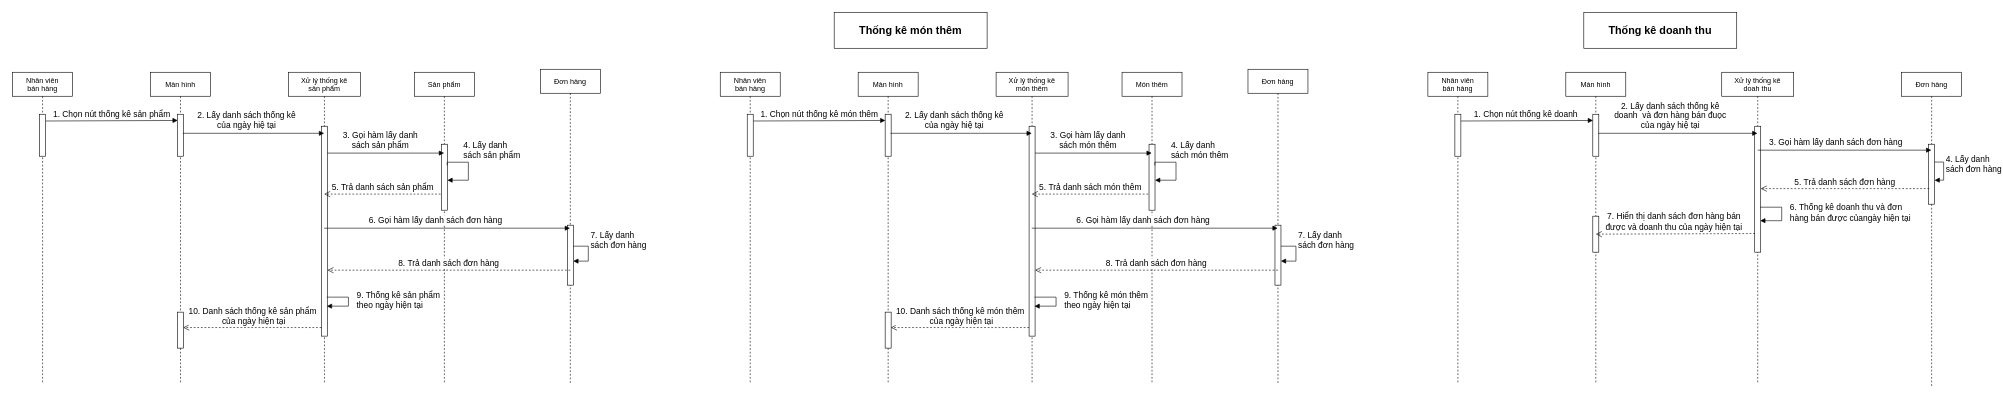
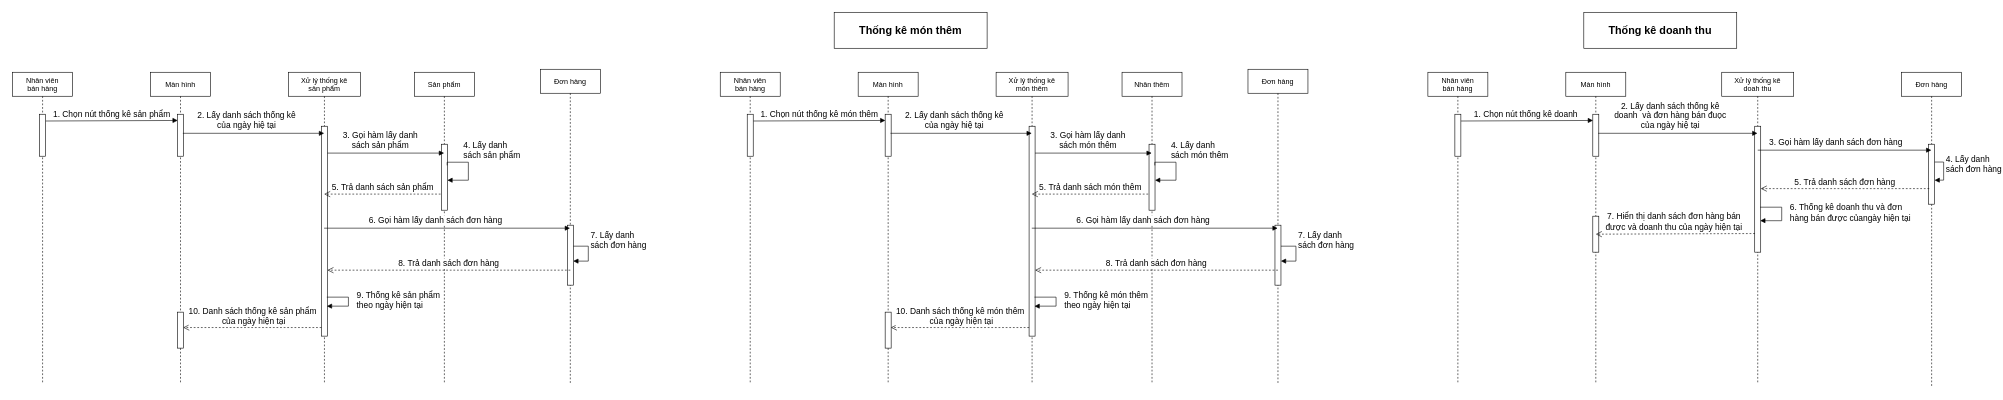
  <mxCell id="0" />
  <mxCell id="1" parent="0" />
  <mxCell id="2" value="Nhân viên &#10;bán hàng" style="shape=umlLifeline;perimeter=lifelinePerimeter;container=1;collapsible=0;recursiveResize=0;rounded=0;shadow=0;strokeWidth=1;" parent="1" vertex="1"><mxGeometry x="20" y="120" width="100" height="520" as="geometry" /></mxCell>
  <mxCell id="3" value="" style="points=[];perimeter=orthogonalPerimeter;rounded=0;shadow=0;strokeWidth=1;" parent="2" vertex="1"><mxGeometry x="45" y="70" width="10" height="70" as="geometry" /></mxCell>
  <mxCell id="4" value="Màn hình" style="shape=umlLifeline;perimeter=lifelinePerimeter;container=1;collapsible=0;recursiveResize=0;rounded=0;shadow=0;strokeWidth=1;" parent="1" vertex="1"><mxGeometry x="250" y="120" width="100" height="520" as="geometry" /></mxCell>
  <mxCell id="5" value="" style="points=[];perimeter=orthogonalPerimeter;rounded=0;shadow=0;strokeWidth=1;" parent="4" vertex="1"><mxGeometry x="45" y="70" width="10" height="70" as="geometry" /></mxCell>
  <mxCell id="6" value="" style="html=1;points=[];perimeter=orthogonalPerimeter;fontSize=12;" parent="4" vertex="1"><mxGeometry x="45" y="400" width="10" height="60" as="geometry" /></mxCell>
  <mxCell id="7" value="Xử lý thống kê&#10;sản phẩm" style="shape=umlLifeline;perimeter=lifelinePerimeter;container=1;collapsible=0;recursiveResize=0;rounded=0;shadow=0;strokeWidth=1;" parent="1" vertex="1"><mxGeometry x="480" y="120" width="120" height="520" as="geometry" /></mxCell>
  <mxCell id="8" value="" style="points=[];perimeter=orthogonalPerimeter;rounded=0;shadow=0;strokeWidth=1;" parent="7" vertex="1"><mxGeometry x="55" y="90" width="10" height="350" as="geometry" /></mxCell>
  <mxCell id="9" value="&lt;font style=&quot;font-size: 14px&quot;&gt;9. Thống kê sản phẩm &lt;br&gt;theo ngày hiện tại&lt;/font&gt;" style="edgeStyle=orthogonalEdgeStyle;html=1;align=left;spacingLeft=2;endArrow=block;rounded=0;fontSize=12;" parent="7" edge="1"><mxGeometry x="-0.052" y="10" relative="1" as="geometry"><mxPoint x="64" y="375" as="sourcePoint" /><Array as="points"><mxPoint x="100" y="375" /><mxPoint x="100" y="390" /></Array><mxPoint x="64" y="390" as="targetPoint" /><mxPoint as="offset" /></mxGeometry></mxCell>
  <mxCell id="10" value="Sản phẩm" style="shape=umlLifeline;perimeter=lifelinePerimeter;container=1;collapsible=0;recursiveResize=0;rounded=0;shadow=0;strokeWidth=1;" parent="1" vertex="1"><mxGeometry x="690" y="120" width="100" height="520" as="geometry" /></mxCell>
  <mxCell id="11" value="" style="html=1;points=[];perimeter=orthogonalPerimeter;fontSize=12;" parent="10" vertex="1"><mxGeometry x="45" y="120" width="10" height="110" as="geometry" /></mxCell>
  <mxCell id="12" value="&lt;span style=&quot;font-size: 14px&quot;&gt;4. Lấy danh &lt;br&gt;sách sản phẩm&lt;/span&gt;" style="edgeStyle=orthogonalEdgeStyle;html=1;align=left;spacingLeft=2;endArrow=block;rounded=0;fontSize=12;exitX=0.962;exitY=0.321;exitDx=0;exitDy=0;exitPerimeter=0;" parent="10" source="11" edge="1"><mxGeometry x="-0.453" y="20" relative="1" as="geometry"><mxPoint x="60.0" y="320" as="sourcePoint" /><Array as="points"><mxPoint x="55" y="150" /><mxPoint x="90" y="150" /><mxPoint x="90" y="180" /><mxPoint x="56" y="180" /></Array><mxPoint x="55" y="180" as="targetPoint" /><mxPoint as="offset" /></mxGeometry></mxCell>
  <mxCell id="13" value="&lt;span style=&quot;font-size: 14px&quot;&gt;2. Lấy danh sách thống kê &lt;br&gt;của ngày hiệ tại&lt;/span&gt;" style="html=1;verticalAlign=bottom;endArrow=block;rounded=0;fontSize=12;exitX=0.893;exitY=0.454;exitDx=0;exitDy=0;exitPerimeter=0;" parent="1" source="5" target="7" edge="1"><mxGeometry x="-0.1" y="2" width="80" relative="1" as="geometry"><mxPoint x="380" y="310" as="sourcePoint" /><mxPoint x="460" y="310" as="targetPoint" /><mxPoint as="offset" /></mxGeometry></mxCell>
  <mxCell id="14" value="&lt;font style=&quot;font-size: 14px&quot;&gt;1. Chọn nút thống kê sản phẩm&lt;/font&gt;" style="html=1;verticalAlign=bottom;endArrow=block;rounded=0;fontSize=12;entryX=0.033;entryY=0.148;entryDx=0;entryDy=0;entryPerimeter=0;exitX=1.033;exitY=0.161;exitDx=0;exitDy=0;exitPerimeter=0;" parent="1" source="3" target="5" edge="1"><mxGeometry width="80" relative="1" as="geometry"><mxPoint x="10" y="203" as="sourcePoint" /><mxPoint x="550" y="230" as="targetPoint" /></mxGeometry></mxCell>
  <mxCell id="15" value="Đơn hàng" style="shape=umlLifeline;perimeter=lifelinePerimeter;container=1;collapsible=0;recursiveResize=0;rounded=0;shadow=0;strokeWidth=1;" parent="1" vertex="1"><mxGeometry x="900" y="115" width="100" height="525" as="geometry" /></mxCell>
  <mxCell id="16" value="&lt;font style=&quot;font-size: 14px&quot;&gt;7. Lấy danh &lt;br&gt;sách đơn hàng&lt;/font&gt;" style="edgeStyle=orthogonalEdgeStyle;html=1;align=left;spacingLeft=2;endArrow=block;rounded=0;entryX=0.986;entryY=0.599;fontSize=12;entryDx=0;entryDy=0;entryPerimeter=0;" parent="15" target="17" edge="1"><mxGeometry x="-0.053" y="-10" relative="1" as="geometry"><mxPoint x="50" y="310" as="sourcePoint" /><Array as="points"><mxPoint x="50" y="295" /><mxPoint x="80" y="295" /><mxPoint x="80" y="320" /></Array><mxPoint x="55" y="330" as="targetPoint" /><mxPoint x="10" y="-10" as="offset" /></mxGeometry></mxCell>
  <mxCell id="17" value="" style="html=1;points=[];perimeter=orthogonalPerimeter;fontSize=12;" parent="15" vertex="1"><mxGeometry x="45" y="260" width="10" height="100" as="geometry" /></mxCell>
  <mxCell id="18" value="&lt;span style=&quot;font-size: 14px&quot;&gt;3. Gọi hàm lấy danh &lt;br&gt;sách sản phẩm&lt;/span&gt;" style="html=1;verticalAlign=bottom;endArrow=block;rounded=0;fontSize=12;exitX=1;exitY=0.128;exitDx=0;exitDy=0;exitPerimeter=0;" parent="1" source="8" target="10" edge="1"><mxGeometry x="-0.1" y="2" width="80" relative="1" as="geometry"><mxPoint x="313.93" y="231.78" as="sourcePoint" /><mxPoint x="549.5" y="231.78" as="targetPoint" /><mxPoint as="offset" /></mxGeometry></mxCell>
  <mxCell id="19" value="&lt;font style=&quot;font-size: 14px&quot;&gt;5.&amp;nbsp;Trả danh sách sản phẩm&lt;/font&gt;" style="html=1;verticalAlign=bottom;endArrow=open;dashed=1;endSize=8;rounded=0;fontSize=12;exitX=-0.141;exitY=0.756;exitDx=0;exitDy=0;exitPerimeter=0;" parent="1" source="11" target="7" edge="1"><mxGeometry relative="1" as="geometry"><mxPoint x="744.86" y="480.8" as="sourcePoint" /><mxPoint x="550" y="479.8" as="targetPoint" /></mxGeometry></mxCell>
  <mxCell id="20" value="&lt;span style=&quot;font-size: 14px&quot;&gt;6. Gọi hàm lấy danh sách đơn hàng&lt;/span&gt;" style="html=1;verticalAlign=bottom;endArrow=block;rounded=0;fontSize=12;" parent="1" source="7" target="15" edge="1"><mxGeometry x="-0.1" y="2" width="80" relative="1" as="geometry"><mxPoint x="550" y="400" as="sourcePoint" /><mxPoint x="749.5" y="265.25" as="targetPoint" /><mxPoint as="offset" /></mxGeometry></mxCell>
  <mxCell id="21" value="&lt;font style=&quot;font-size: 14px&quot;&gt;8.&amp;nbsp;Trả danh sách đơn hàng&lt;/font&gt;" style="html=1;verticalAlign=bottom;endArrow=open;dashed=1;endSize=8;rounded=0;fontSize=12;" parent="1" target="8" edge="1"><mxGeometry relative="1" as="geometry"><mxPoint x="950" y="450" as="sourcePoint" /><mxPoint x="549.5" y="333.16" as="targetPoint" /></mxGeometry></mxCell>
  <mxCell id="22" value="&lt;span style=&quot;font-size: 14px&quot;&gt;10. Danh sách thống kê sản phẩm&lt;br&gt;&amp;nbsp;của ngày hiện tại&lt;/span&gt;" style="html=1;verticalAlign=bottom;endArrow=open;dashed=1;endSize=8;rounded=0;fontSize=12;entryX=0.95;entryY=0.428;entryDx=0;entryDy=0;entryPerimeter=0;" parent="1" source="8" target="6" edge="1"><mxGeometry relative="1" as="geometry"><mxPoint x="743.59" y="333.16" as="sourcePoint" /><mxPoint x="549.667" y="333.16" as="targetPoint" /></mxGeometry></mxCell>
  <mxCell id="23" value="Nhân viên &#10;bán hàng" style="shape=umlLifeline;perimeter=lifelinePerimeter;container=1;collapsible=0;recursiveResize=0;rounded=0;shadow=0;strokeWidth=1;" parent="1" vertex="1"><mxGeometry x="2380" y="120" width="100" height="520" as="geometry" /></mxCell>
  <mxCell id="24" value="" style="points=[];perimeter=orthogonalPerimeter;rounded=0;shadow=0;strokeWidth=1;" parent="23" vertex="1"><mxGeometry x="45" y="70" width="10" height="70" as="geometry" /></mxCell>
  <mxCell id="25" value="Màn hình" style="shape=umlLifeline;perimeter=lifelinePerimeter;container=1;collapsible=0;recursiveResize=0;rounded=0;shadow=0;strokeWidth=1;" parent="1" vertex="1"><mxGeometry x="2610" y="120" width="100" height="520" as="geometry" /></mxCell>
  <mxCell id="26" value="" style="points=[];perimeter=orthogonalPerimeter;rounded=0;shadow=0;strokeWidth=1;" parent="25" vertex="1"><mxGeometry x="45" y="70" width="10" height="70" as="geometry" /></mxCell>
  <mxCell id="27" value="" style="html=1;points=[];perimeter=orthogonalPerimeter;fontSize=12;" parent="25" vertex="1"><mxGeometry x="45" y="240" width="10" height="60" as="geometry" /></mxCell>
  <mxCell id="28" value="Xử lý thống kê&#10;doah thu" style="shape=umlLifeline;perimeter=lifelinePerimeter;container=1;collapsible=0;recursiveResize=0;rounded=0;shadow=0;strokeWidth=1;" parent="1" vertex="1"><mxGeometry x="2870" y="120" width="120" height="520" as="geometry" /></mxCell>
  <mxCell id="29" value="" style="points=[];perimeter=orthogonalPerimeter;rounded=0;shadow=0;strokeWidth=1;" parent="28" vertex="1"><mxGeometry x="55" y="90" width="10" height="210" as="geometry" /></mxCell>
  <mxCell id="30" value="&lt;font style=&quot;font-size: 14px&quot;&gt;6. Thống kê doanh thu và đơn &lt;br&gt;hàng bán được củangày hiện tại&lt;/font&gt;" style="edgeStyle=orthogonalEdgeStyle;html=1;align=left;spacingLeft=2;endArrow=block;rounded=0;fontSize=12;entryX=0.914;entryY=0.75;entryDx=0;entryDy=0;entryPerimeter=0;" parent="28" target="29" edge="1"><mxGeometry x="-0.052" y="10" relative="1" as="geometry"><mxPoint x="64" y="225" as="sourcePoint" /><Array as="points"><mxPoint x="64" y="225" /><mxPoint x="100" y="225" /><mxPoint x="100" y="247" /></Array><mxPoint x="64" y="390" as="targetPoint" /><mxPoint as="offset" /></mxGeometry></mxCell>
  <mxCell id="31" value="&lt;span style=&quot;font-size: 14px&quot;&gt;2. Lấy danh sách thống kê &lt;br&gt;doanh&amp;nbsp; và đơn hàng bán đuọc&lt;br&gt;của ngày hiệ tại&lt;/span&gt;" style="html=1;verticalAlign=bottom;endArrow=block;rounded=0;fontSize=12;exitX=0.893;exitY=0.454;exitDx=0;exitDy=0;exitPerimeter=0;" parent="1" source="26" target="28" edge="1"><mxGeometry x="-0.1" y="2" width="80" relative="1" as="geometry"><mxPoint x="2740" y="310" as="sourcePoint" /><mxPoint x="2820" y="310" as="targetPoint" /><mxPoint as="offset" /></mxGeometry></mxCell>
  <mxCell id="32" value="&lt;b&gt;&lt;font style=&quot;font-size: 18px&quot;&gt;Thống kê doanh thu&lt;/font&gt;&lt;/b&gt;" style="rounded=0;whiteSpace=wrap;html=1;fontSize=12;" parent="1" vertex="1"><mxGeometry x="2640" y="20" width="255" height="60" as="geometry" /></mxCell>
  <mxCell id="33" value="&lt;font style=&quot;font-size: 14px&quot;&gt;1. Chọn nút thống kê doanh&amp;nbsp;&lt;/font&gt;" style="html=1;verticalAlign=bottom;endArrow=block;rounded=0;fontSize=12;entryX=0.033;entryY=0.148;entryDx=0;entryDy=0;entryPerimeter=0;exitX=1.033;exitY=0.161;exitDx=0;exitDy=0;exitPerimeter=0;" parent="1" source="24" target="26" edge="1"><mxGeometry width="80" relative="1" as="geometry"><mxPoint x="2370" y="203" as="sourcePoint" /><mxPoint x="2910" y="230" as="targetPoint" /></mxGeometry></mxCell>
  <mxCell id="34" value="Đơn hàng" style="shape=umlLifeline;perimeter=lifelinePerimeter;container=1;collapsible=0;recursiveResize=0;rounded=0;shadow=0;strokeWidth=1;" parent="1" vertex="1"><mxGeometry x="3170" y="120" width="100" height="525" as="geometry" /></mxCell>
  <mxCell id="35" value="&lt;font style=&quot;font-size: 14px&quot;&gt;4. Lấy danh &lt;br&gt;sách đơn hàng&lt;/font&gt;" style="edgeStyle=orthogonalEdgeStyle;html=1;align=left;spacingLeft=2;endArrow=block;rounded=0;entryX=0.986;entryY=0.599;fontSize=12;entryDx=0;entryDy=0;entryPerimeter=0;exitX=0.886;exitY=0.297;exitDx=0;exitDy=0;exitPerimeter=0;" parent="34" source="36" target="36" edge="1"><mxGeometry x="-0.053" y="-10" relative="1" as="geometry"><mxPoint x="50" y="310" as="sourcePoint" /><Array as="points"><mxPoint x="70" y="150" /><mxPoint x="70" y="180" /></Array><mxPoint x="55" y="330" as="targetPoint" /><mxPoint x="10" y="-10" as="offset" /></mxGeometry></mxCell>
  <mxCell id="36" value="" style="html=1;points=[];perimeter=orthogonalPerimeter;fontSize=12;" parent="34" vertex="1"><mxGeometry x="45" y="120" width="10" height="100" as="geometry" /></mxCell>
  <mxCell id="37" value="&lt;span style=&quot;font-size: 14px&quot;&gt;3. Gọi hàm lấy danh sách đơn hàng&lt;/span&gt;" style="html=1;verticalAlign=bottom;endArrow=block;rounded=0;fontSize=12;exitX=0.5;exitY=0.19;exitDx=0;exitDy=0;exitPerimeter=0;" parent="1" source="29" target="34" edge="1"><mxGeometry x="-0.1" y="2" width="80" relative="1" as="geometry"><mxPoint x="2910" y="400" as="sourcePoint" /><mxPoint x="3109.5" y="265.25" as="targetPoint" /><mxPoint as="offset" /></mxGeometry></mxCell>
  <mxCell id="38" value="&lt;font style=&quot;font-size: 14px&quot;&gt;5.&amp;nbsp;Trả danh sách đơn hàng&lt;/font&gt;" style="html=1;verticalAlign=bottom;endArrow=open;dashed=1;endSize=8;rounded=0;fontSize=12;exitX=0.1;exitY=0.74;exitDx=0;exitDy=0;exitPerimeter=0;" parent="1" source="36" target="29" edge="1"><mxGeometry relative="1" as="geometry"><mxPoint x="3310" y="450" as="sourcePoint" /><mxPoint x="2909.5" y="333.16" as="targetPoint" /></mxGeometry></mxCell>
  <mxCell id="39" value="&lt;span style=&quot;font-size: 14px&quot;&gt;7. Hiển thị danh sách đơn hàng bán&amp;nbsp;&lt;br&gt;được và doanh thu của ngày hiện tại&amp;nbsp;&lt;br&gt;&lt;/span&gt;" style="html=1;verticalAlign=bottom;endArrow=open;dashed=1;endSize=8;rounded=0;fontSize=12;exitX=0.033;exitY=0.852;exitDx=0;exitDy=0;exitPerimeter=0;" parent="1" source="29" edge="1"><mxGeometry relative="1" as="geometry"><mxPoint x="3103.59" y="333.16" as="sourcePoint" /><mxPoint x="2660" y="390" as="targetPoint" /></mxGeometry></mxCell>
  <mxCell id="40" value="Nhân viên &#10;bán hàng" style="shape=umlLifeline;perimeter=lifelinePerimeter;container=1;collapsible=0;recursiveResize=0;rounded=0;shadow=0;strokeWidth=1;" parent="1" vertex="1"><mxGeometry x="1200" y="120" width="100" height="520" as="geometry" /></mxCell>
  <mxCell id="41" value="" style="points=[];perimeter=orthogonalPerimeter;rounded=0;shadow=0;strokeWidth=1;" parent="40" vertex="1"><mxGeometry x="45" y="70" width="10" height="70" as="geometry" /></mxCell>
  <mxCell id="42" value="Màn hình" style="shape=umlLifeline;perimeter=lifelinePerimeter;container=1;collapsible=0;recursiveResize=0;rounded=0;shadow=0;strokeWidth=1;" parent="1" vertex="1"><mxGeometry x="1430" y="120" width="100" height="520" as="geometry" /></mxCell>
  <mxCell id="43" value="" style="points=[];perimeter=orthogonalPerimeter;rounded=0;shadow=0;strokeWidth=1;" parent="42" vertex="1"><mxGeometry x="45" y="70" width="10" height="70" as="geometry" /></mxCell>
  <mxCell id="44" value="" style="html=1;points=[];perimeter=orthogonalPerimeter;fontSize=12;" parent="42" vertex="1"><mxGeometry x="45" y="400" width="10" height="60" as="geometry" /></mxCell>
  <mxCell id="45" value="Xử lý thống kê&#10;món thêm" style="shape=umlLifeline;perimeter=lifelinePerimeter;container=1;collapsible=0;recursiveResize=0;rounded=0;shadow=0;strokeWidth=1;" parent="1" vertex="1"><mxGeometry x="1660" y="120" width="120" height="520" as="geometry" /></mxCell>
  <mxCell id="46" value="" style="points=[];perimeter=orthogonalPerimeter;rounded=0;shadow=0;strokeWidth=1;" parent="45" vertex="1"><mxGeometry x="55" y="90" width="10" height="350" as="geometry" /></mxCell>
  <mxCell id="47" value="&lt;font style=&quot;font-size: 14px&quot;&gt;9. Thống kê món thêm&lt;br&gt;theo ngày hiện tại&lt;/font&gt;" style="edgeStyle=orthogonalEdgeStyle;html=1;align=left;spacingLeft=2;endArrow=block;rounded=0;fontSize=12;" parent="45" edge="1"><mxGeometry x="-0.052" y="10" relative="1" as="geometry"><mxPoint x="64" y="375" as="sourcePoint" /><Array as="points"><mxPoint x="100" y="375" /><mxPoint x="100" y="390" /></Array><mxPoint x="64" y="390" as="targetPoint" /><mxPoint as="offset" /></mxGeometry></mxCell>
- <mxCell id="48" value="Món thêm" style="shape=umlLifeline;perimeter=lifelinePerimeter;container=1;collapsible=0;recursiveResize=0;rounded=0;shadow=0;strokeWidth=1;" parent="1" vertex="1"><mxGeometry x="1870" y="120" width="100" height="520" as="geometry" /></mxCell>
+ <mxCell id="48" value="Nhân thêm" style="shape=umlLifeline;perimeter=lifelinePerimeter;container=1;collapsible=0;recursiveResize=0;rounded=0;shadow=0;strokeWidth=1;" parent="1" vertex="1"><mxGeometry x="1870" y="120" width="100" height="520" as="geometry" /></mxCell>
  <mxCell id="49" value="" style="html=1;points=[];perimeter=orthogonalPerimeter;fontSize=12;" parent="48" vertex="1"><mxGeometry x="45" y="120" width="10" height="110" as="geometry" /></mxCell>
  <mxCell id="50" value="&lt;span style=&quot;font-size: 14px&quot;&gt;4. Lấy danh &lt;br&gt;sách món thêm&lt;/span&gt;" style="edgeStyle=orthogonalEdgeStyle;html=1;align=left;spacingLeft=2;endArrow=block;rounded=0;fontSize=12;exitX=0.962;exitY=0.321;exitDx=0;exitDy=0;exitPerimeter=0;" parent="48" source="49" edge="1"><mxGeometry x="-0.453" y="20" relative="1" as="geometry"><mxPoint x="60.0" y="320" as="sourcePoint" /><Array as="points"><mxPoint x="55" y="150" /><mxPoint x="90" y="150" /><mxPoint x="90" y="180" /><mxPoint x="56" y="180" /></Array><mxPoint x="55" y="180" as="targetPoint" /><mxPoint as="offset" /></mxGeometry></mxCell>
  <mxCell id="51" value="&lt;span style=&quot;font-size: 14px&quot;&gt;2. Lấy danh sách thống kê &lt;br&gt;của ngày hiệ tại&lt;/span&gt;" style="html=1;verticalAlign=bottom;endArrow=block;rounded=0;fontSize=12;exitX=0.893;exitY=0.454;exitDx=0;exitDy=0;exitPerimeter=0;" parent="1" source="43" target="45" edge="1"><mxGeometry x="-0.1" y="2" width="80" relative="1" as="geometry"><mxPoint x="1560" y="310" as="sourcePoint" /><mxPoint x="1640" y="310" as="targetPoint" /><mxPoint as="offset" /></mxGeometry></mxCell>
  <mxCell id="52" value="&lt;b&gt;&lt;font style=&quot;font-size: 18px&quot;&gt;Thống kê món thêm&lt;/font&gt;&lt;/b&gt;" style="rounded=0;whiteSpace=wrap;html=1;fontSize=12;" parent="1" vertex="1"><mxGeometry x="1390" y="20" width="255" height="60" as="geometry" /></mxCell>
  <mxCell id="53" value="&lt;font style=&quot;font-size: 14px&quot;&gt;1. Chọn nút thống kê món thêm&lt;/font&gt;" style="html=1;verticalAlign=bottom;endArrow=block;rounded=0;fontSize=12;entryX=0.033;entryY=0.148;entryDx=0;entryDy=0;entryPerimeter=0;exitX=1.033;exitY=0.161;exitDx=0;exitDy=0;exitPerimeter=0;" parent="1" source="41" target="43" edge="1"><mxGeometry width="80" relative="1" as="geometry"><mxPoint x="1190" y="203" as="sourcePoint" /><mxPoint x="1730" y="230" as="targetPoint" /></mxGeometry></mxCell>
  <mxCell id="54" value="Đơn hàng" style="shape=umlLifeline;perimeter=lifelinePerimeter;container=1;collapsible=0;recursiveResize=0;rounded=0;shadow=0;strokeWidth=1;" parent="1" vertex="1"><mxGeometry x="2080" y="115" width="100" height="525" as="geometry" /></mxCell>
  <mxCell id="55" value="&lt;font style=&quot;font-size: 14px&quot;&gt;7. Lấy danh &lt;br&gt;sách đơn hàng&lt;/font&gt;" style="edgeStyle=orthogonalEdgeStyle;html=1;align=left;spacingLeft=2;endArrow=block;rounded=0;entryX=0.986;entryY=0.599;fontSize=12;entryDx=0;entryDy=0;entryPerimeter=0;" parent="54" target="56" edge="1"><mxGeometry x="-0.053" y="-10" relative="1" as="geometry"><mxPoint x="50" y="310" as="sourcePoint" /><Array as="points"><mxPoint x="50" y="295" /><mxPoint x="80" y="295" /><mxPoint x="80" y="320" /></Array><mxPoint x="55" y="330" as="targetPoint" /><mxPoint x="10" y="-10" as="offset" /></mxGeometry></mxCell>
  <mxCell id="56" value="" style="html=1;points=[];perimeter=orthogonalPerimeter;fontSize=12;" parent="54" vertex="1"><mxGeometry x="45" y="260" width="10" height="100" as="geometry" /></mxCell>
  <mxCell id="57" value="&lt;span style=&quot;font-size: 14px&quot;&gt;3. Gọi hàm lấy danh &lt;br&gt;sách món thêm&lt;/span&gt;" style="html=1;verticalAlign=bottom;endArrow=block;rounded=0;fontSize=12;exitX=1;exitY=0.128;exitDx=0;exitDy=0;exitPerimeter=0;" parent="1" source="46" target="48" edge="1"><mxGeometry x="-0.1" y="2" width="80" relative="1" as="geometry"><mxPoint x="1493.93" y="231.78" as="sourcePoint" /><mxPoint x="1729.5" y="231.78" as="targetPoint" /><mxPoint as="offset" /></mxGeometry></mxCell>
  <mxCell id="58" value="&lt;font style=&quot;font-size: 14px&quot;&gt;5.&amp;nbsp;Trả danh sách món thêm&lt;/font&gt;" style="html=1;verticalAlign=bottom;endArrow=open;dashed=1;endSize=8;rounded=0;fontSize=12;exitX=-0.141;exitY=0.756;exitDx=0;exitDy=0;exitPerimeter=0;" parent="1" source="49" target="45" edge="1"><mxGeometry relative="1" as="geometry"><mxPoint x="1924.86" y="480.8" as="sourcePoint" /><mxPoint x="1730" y="479.8" as="targetPoint" /></mxGeometry></mxCell>
  <mxCell id="59" value="&lt;span style=&quot;font-size: 14px&quot;&gt;6. Gọi hàm lấy danh sách đơn hàng&lt;/span&gt;" style="html=1;verticalAlign=bottom;endArrow=block;rounded=0;fontSize=12;" parent="1" source="45" target="54" edge="1"><mxGeometry x="-0.1" y="2" width="80" relative="1" as="geometry"><mxPoint x="1730" y="400" as="sourcePoint" /><mxPoint x="1929.5" y="265.25" as="targetPoint" /><mxPoint as="offset" /></mxGeometry></mxCell>
  <mxCell id="60" value="&lt;font style=&quot;font-size: 14px&quot;&gt;8.&amp;nbsp;Trả danh sách đơn hàng&lt;/font&gt;" style="html=1;verticalAlign=bottom;endArrow=open;dashed=1;endSize=8;rounded=0;fontSize=12;" parent="1" target="46" edge="1"><mxGeometry relative="1" as="geometry"><mxPoint x="2130" y="450" as="sourcePoint" /><mxPoint x="1729.5" y="333.16" as="targetPoint" /></mxGeometry></mxCell>
  <mxCell id="61" value="&lt;span style=&quot;font-size: 14px&quot;&gt;10. Danh sách thống kê món thêm&lt;br&gt;&amp;nbsp;của ngày hiện tại&lt;/span&gt;" style="html=1;verticalAlign=bottom;endArrow=open;dashed=1;endSize=8;rounded=0;fontSize=12;entryX=0.95;entryY=0.428;entryDx=0;entryDy=0;entryPerimeter=0;" parent="1" source="46" target="44" edge="1"><mxGeometry relative="1" as="geometry"><mxPoint x="1923.59" y="333.16" as="sourcePoint" /><mxPoint x="1729.667" y="333.16" as="targetPoint" /></mxGeometry></mxCell>
